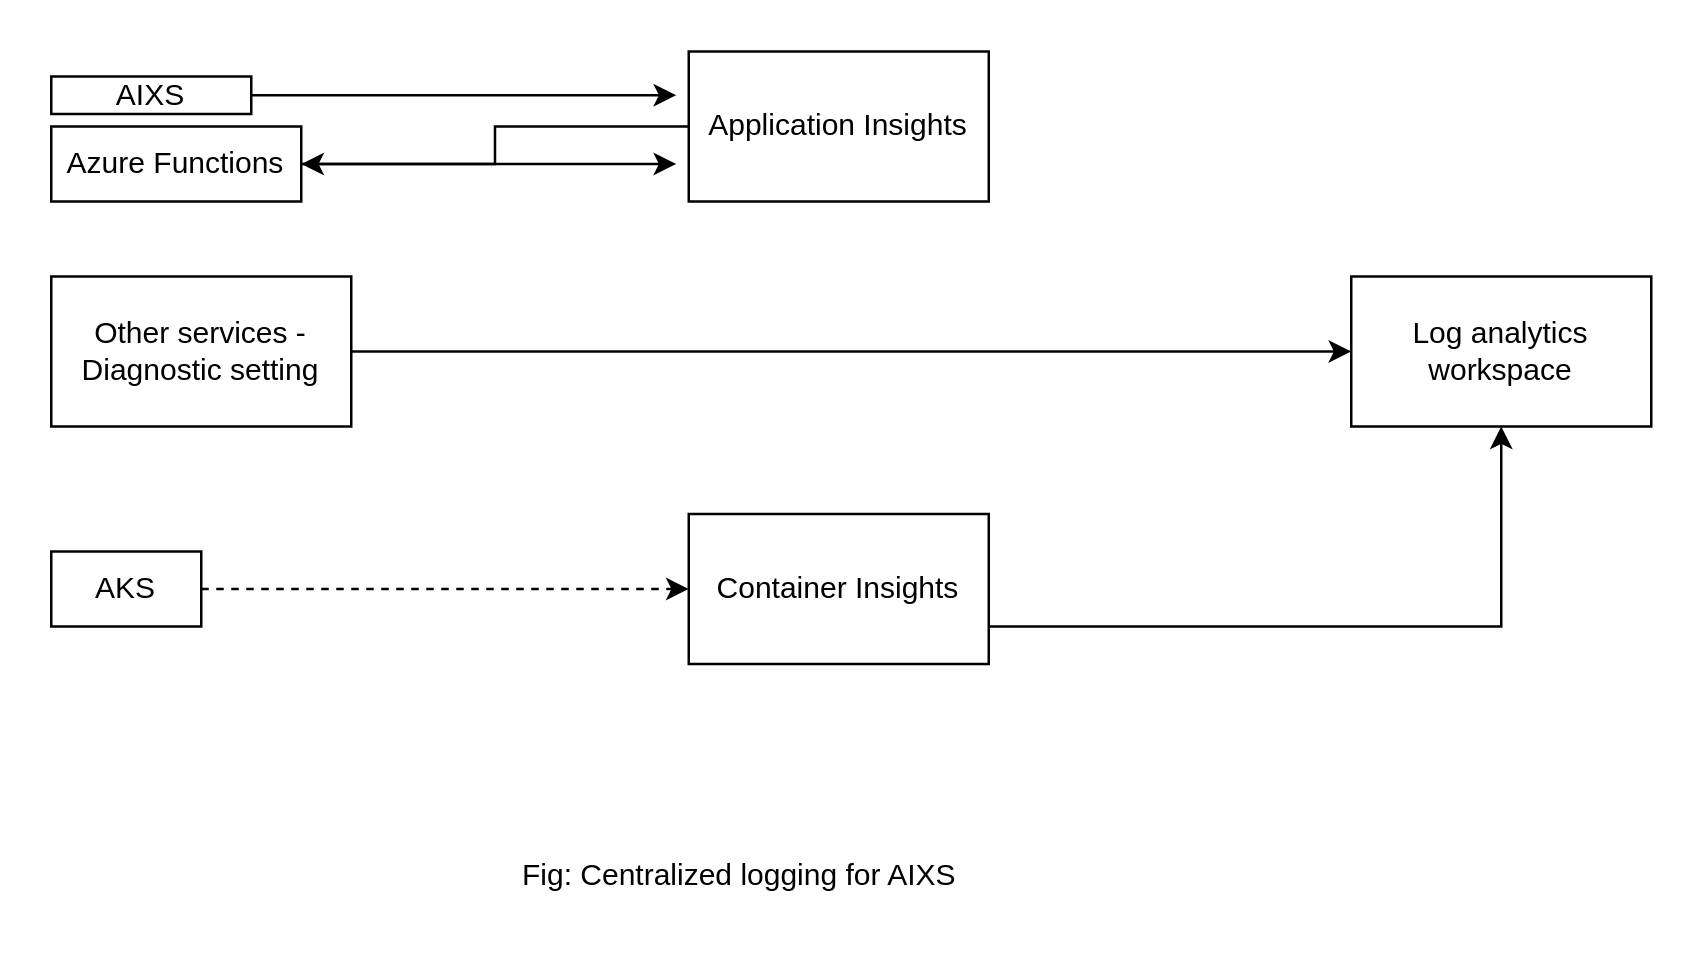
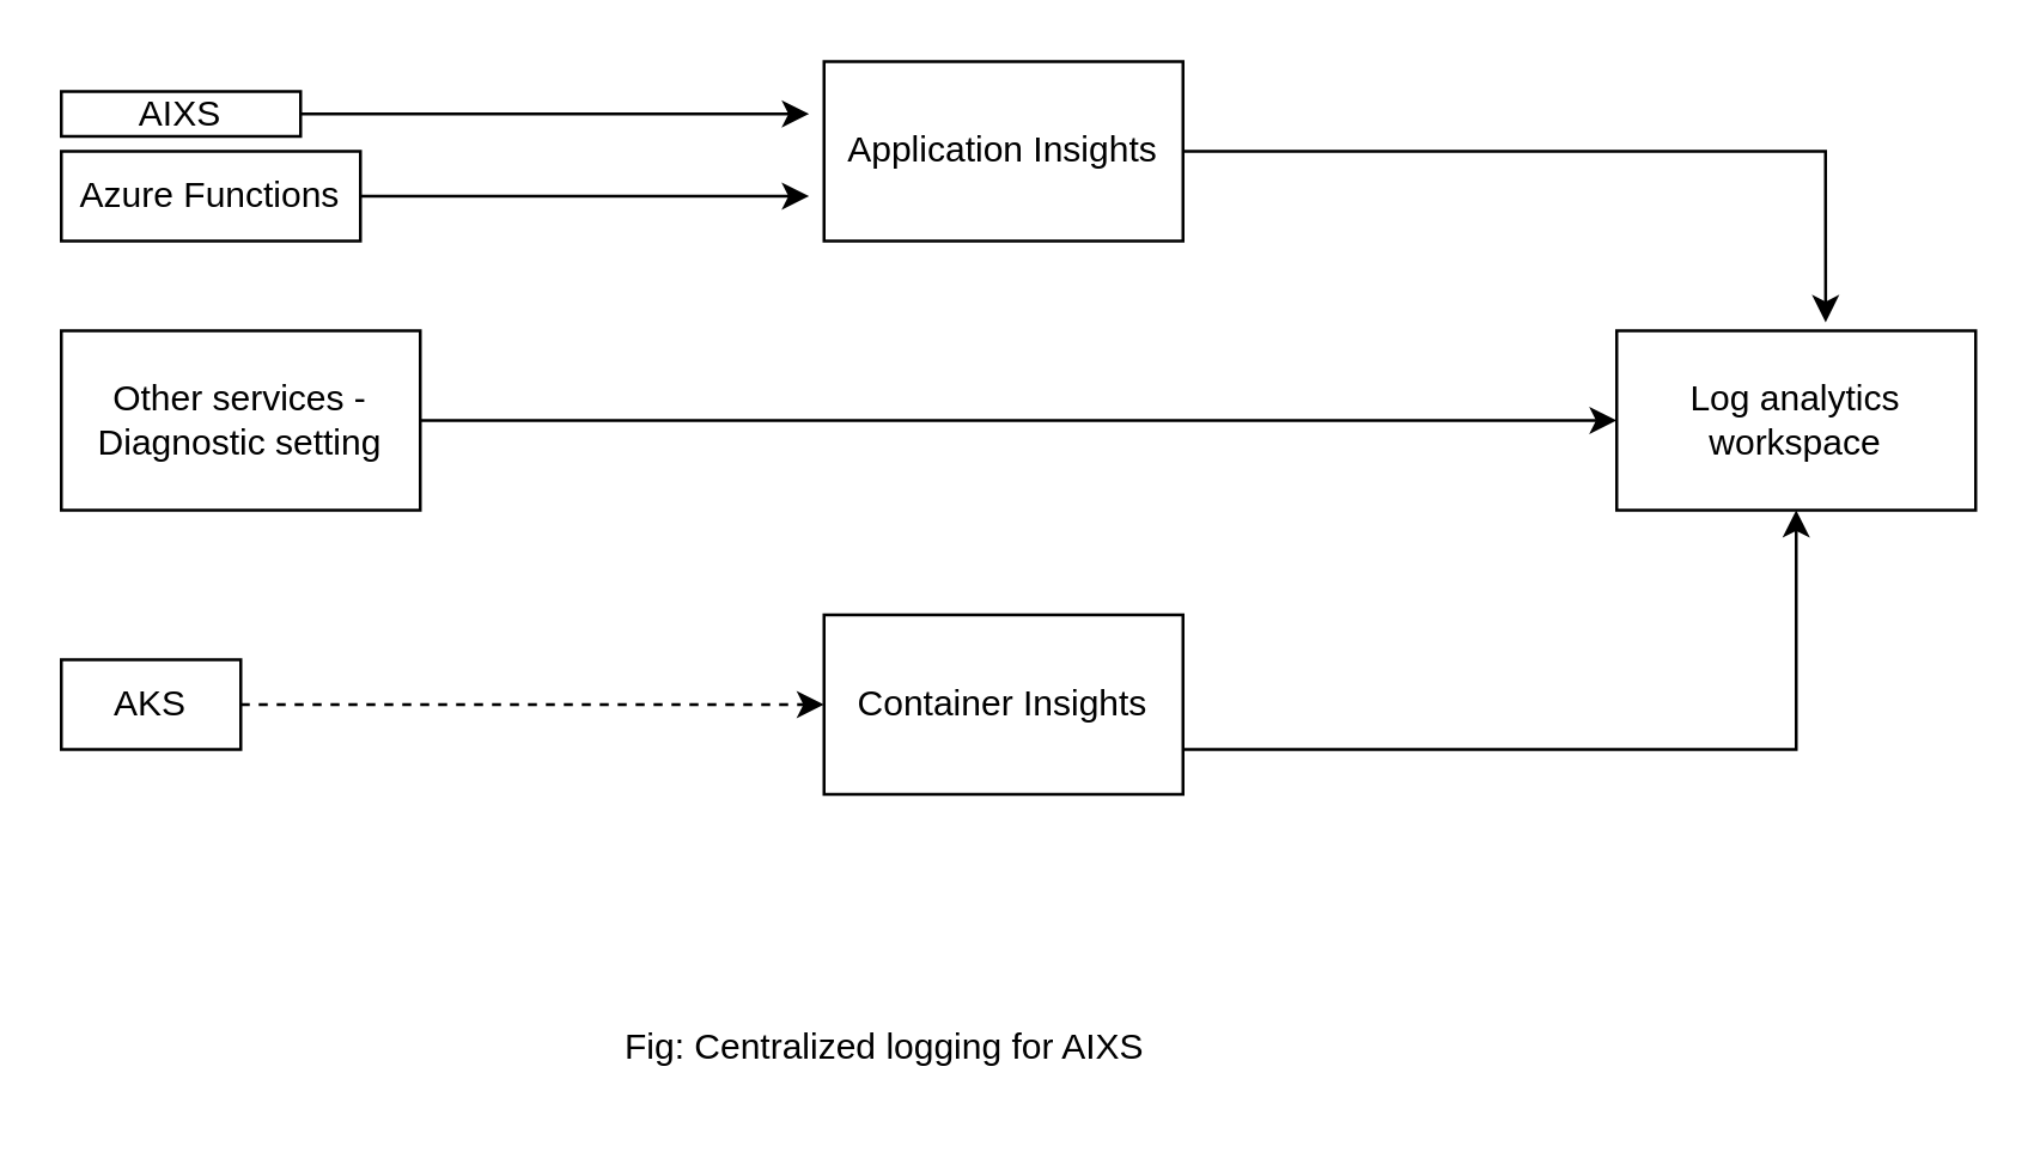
  <mxCell id="0" />
  <mxCell id="1" parent="0" />
  <mxCell id="2" style="edgeStyle=orthogonalEdgeStyle;rounded=0;orthogonalLoop=1;jettySize=auto;html=1;" edge="1" parent="1" source="3"><mxGeometry relative="1" as="geometry"><mxPoint x="270" y="37.5" as="targetPoint" /></mxGeometry></mxCell>
  <mxCell id="3" value="AIXS" style="rounded=0;whiteSpace=wrap;html=1;" vertex="1" parent="1"><mxGeometry x="20" y="30" width="80" height="15" as="geometry" /></mxCell>
- <mxCell id="4" style="edgeStyle=orthogonalEdgeStyle;rounded=0;orthogonalLoop=1;jettySize=auto;html=1;" edge="1" parent="1" source="5" target="10"><mxGeometry relative="1" as="geometry"><mxPoint x="570" y="50" as="targetPoint" /></mxGeometry></mxCell>
+ <mxCell id="4" style="edgeStyle=orthogonalEdgeStyle;rounded=0;orthogonalLoop=1;jettySize=auto;html=1;entryX=0.582;entryY=-0.047;entryDx=0;entryDy=0;entryPerimeter=0;" edge="1" parent="1" source="5" target="8"><mxGeometry relative="1" as="geometry"><mxPoint x="570" y="50" as="targetPoint" /></mxGeometry></mxCell>
  <mxCell id="5" value="Application Insights" style="rounded=0;whiteSpace=wrap;html=1;" vertex="1" parent="1"><mxGeometry x="275" y="20" width="120" height="60" as="geometry" /></mxCell>
  <mxCell id="6" style="edgeStyle=orthogonalEdgeStyle;rounded=0;orthogonalLoop=1;jettySize=auto;html=1;entryX=0.5;entryY=1;entryDx=0;entryDy=0;" edge="1" parent="1" source="7" target="8"><mxGeometry relative="1" as="geometry"><Array as="points"><mxPoint x="600" y="250" /></Array></mxGeometry></mxCell>
  <mxCell id="7" value="Container Insights" style="rounded=0;whiteSpace=wrap;html=1;" vertex="1" parent="1"><mxGeometry x="275" y="205" width="120" height="60" as="geometry" /></mxCell>
  <mxCell id="8" value="Log analytics workspace" style="rounded=0;whiteSpace=wrap;html=1;" vertex="1" parent="1"><mxGeometry x="540" y="110" width="120" height="60" as="geometry" /></mxCell>
  <mxCell id="9" style="edgeStyle=orthogonalEdgeStyle;rounded=0;orthogonalLoop=1;jettySize=auto;html=1;" edge="1" parent="1" source="10"><mxGeometry relative="1" as="geometry"><mxPoint x="270" y="65" as="targetPoint" /></mxGeometry></mxCell>
  <mxCell id="10" value="Azure Functions" style="rounded=0;whiteSpace=wrap;html=1;" vertex="1" parent="1"><mxGeometry x="20" y="50" width="100" height="30" as="geometry" /></mxCell>
  <mxCell id="11" style="edgeStyle=orthogonalEdgeStyle;rounded=0;orthogonalLoop=1;jettySize=auto;html=1;entryX=0;entryY=0.5;entryDx=0;entryDy=0;dashed=1;" edge="1" parent="1" source="12" target="7"><mxGeometry relative="1" as="geometry" /></mxCell>
  <mxCell id="12" value="AKS" style="rounded=0;whiteSpace=wrap;html=1;" vertex="1" parent="1"><mxGeometry x="20" y="220" width="60" height="30" as="geometry" /></mxCell>
  <mxCell id="13" style="edgeStyle=orthogonalEdgeStyle;rounded=0;orthogonalLoop=1;jettySize=auto;html=1;entryX=0;entryY=0.5;entryDx=0;entryDy=0;" edge="1" parent="1" source="14" target="8"><mxGeometry relative="1" as="geometry" /></mxCell>
  <mxCell id="14" value="Other services - Diagnostic setting" style="rounded=0;whiteSpace=wrap;html=1;" vertex="1" parent="1"><mxGeometry x="20" y="110" width="120" height="60" as="geometry" /></mxCell>
  <mxCell id="15" value="Fig: Centralized logging for AIXS" style="text;html=1;align=center;verticalAlign=middle;resizable=0;points=[];autosize=1;strokeColor=none;fillColor=none;" vertex="1" parent="1"><mxGeometry x="195" y="335" width="200" height="30" as="geometry" /></mxCell>
